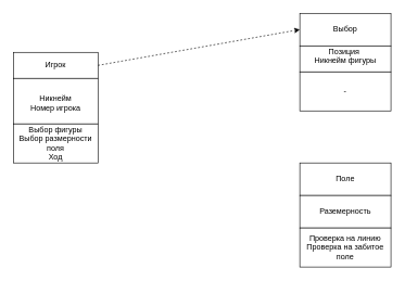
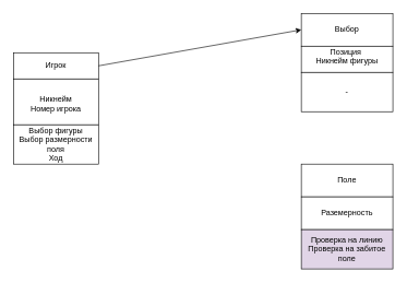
  <mxCell id="0" />
  <mxCell id="1" parent="0" />
  <mxCell id="2" value="Выбор" style="rounded=0;whiteSpace=wrap;html=1;" vertex="1" parent="1"><mxGeometry x="460" y="20" width="140" height="50" as="geometry" /></mxCell>
  <mxCell id="3" value="Игрок" style="whiteSpace=wrap;html=1;" vertex="1" parent="1"><mxGeometry x="20" y="80" width="130" height="40" as="geometry" /></mxCell>
  <mxCell id="4" value="" style="rounded=0;whiteSpace=wrap;html=1;" vertex="1" parent="1"><mxGeometry x="460" y="70" width="140" height="40" as="geometry" /></mxCell>
- <mxCell id="5" value="" style="endArrow=classic;html=1;exitX=1;exitY=0.5;exitDx=0;exitDy=0;entryX=0;entryY=0.5;entryDx=0;entryDy=0;dashed=1;" edge="1" parent="1" source="3" target="2"><mxGeometry width="50" height="50" relative="1" as="geometry"><mxPoint x="260" y="190" as="sourcePoint" /><mxPoint x="310" y="140" as="targetPoint" /></mxGeometry></mxCell>
+ <mxCell id="5" value="" style="endArrow=classic;html=1;exitX=1;exitY=0.5;exitDx=0;exitDy=0;entryX=0;entryY=0.5;entryDx=0;entryDy=0;" edge="1" parent="1" source="3" target="2"><mxGeometry width="50" height="50" relative="1" as="geometry"><mxPoint x="260" y="190" as="sourcePoint" /><mxPoint x="310" y="140" as="targetPoint" /></mxGeometry></mxCell>
  <mxCell id="6" value="Позиция&amp;nbsp;&lt;br&gt;Никнейм фигуры&lt;br&gt;&lt;br&gt;&lt;br&gt;" style="text;html=1;strokeColor=none;fillColor=none;align=center;verticalAlign=middle;whiteSpace=wrap;rounded=0;" vertex="1" parent="1"><mxGeometry x="460" y="60" width="140" height="80" as="geometry" /></mxCell>
  <mxCell id="7" value="Поле" style="rounded=0;whiteSpace=wrap;html=1;" vertex="1" parent="1"><mxGeometry x="460" y="250" width="140" height="50" as="geometry" /></mxCell>
  <mxCell id="8" value="Раземерность&lt;br&gt;" style="rounded=0;whiteSpace=wrap;html=1;" vertex="1" parent="1"><mxGeometry x="460" y="300" width="140" height="50" as="geometry" /></mxCell>
  <mxCell id="9" value="" style="rounded=0;whiteSpace=wrap;html=1;" vertex="1" parent="1"><mxGeometry x="20" y="120" width="130" height="70" as="geometry" /></mxCell>
  <mxCell id="10" value="Никнейм&lt;br&gt;Номер игрока" style="text;html=1;strokeColor=none;fillColor=none;align=center;verticalAlign=middle;whiteSpace=wrap;rounded=0;" vertex="1" parent="1"><mxGeometry x="20" y="125" width="130" height="65" as="geometry" /></mxCell>
  <mxCell id="11" value="Выбор фигуры&lt;br&gt;Выбор размерности поля&lt;br&gt;Ход" style="rounded=0;whiteSpace=wrap;html=1;" vertex="1" parent="1"><mxGeometry x="20" y="190" width="130" height="60" as="geometry" /></mxCell>
  <mxCell id="12" value="-" style="rounded=0;whiteSpace=wrap;html=1;" vertex="1" parent="1"><mxGeometry x="460" y="110" width="140" height="60" as="geometry" /></mxCell>
- <mxCell id="13" value="Проверка на линию&lt;br&gt;Проверка на забитое поле" style="rounded=0;whiteSpace=wrap;html=1;" vertex="1" parent="1"><mxGeometry x="460" y="350" width="140" height="60" as="geometry" /></mxCell>
+ <mxCell id="13" value="Проверка на линию&lt;br&gt;Проверка на забитое поле" style="rounded=0;whiteSpace=wrap;html=1;fillColor=#e1d5e7;" vertex="1" parent="1"><mxGeometry x="460" y="350" width="140" height="60" as="geometry" /></mxCell>
